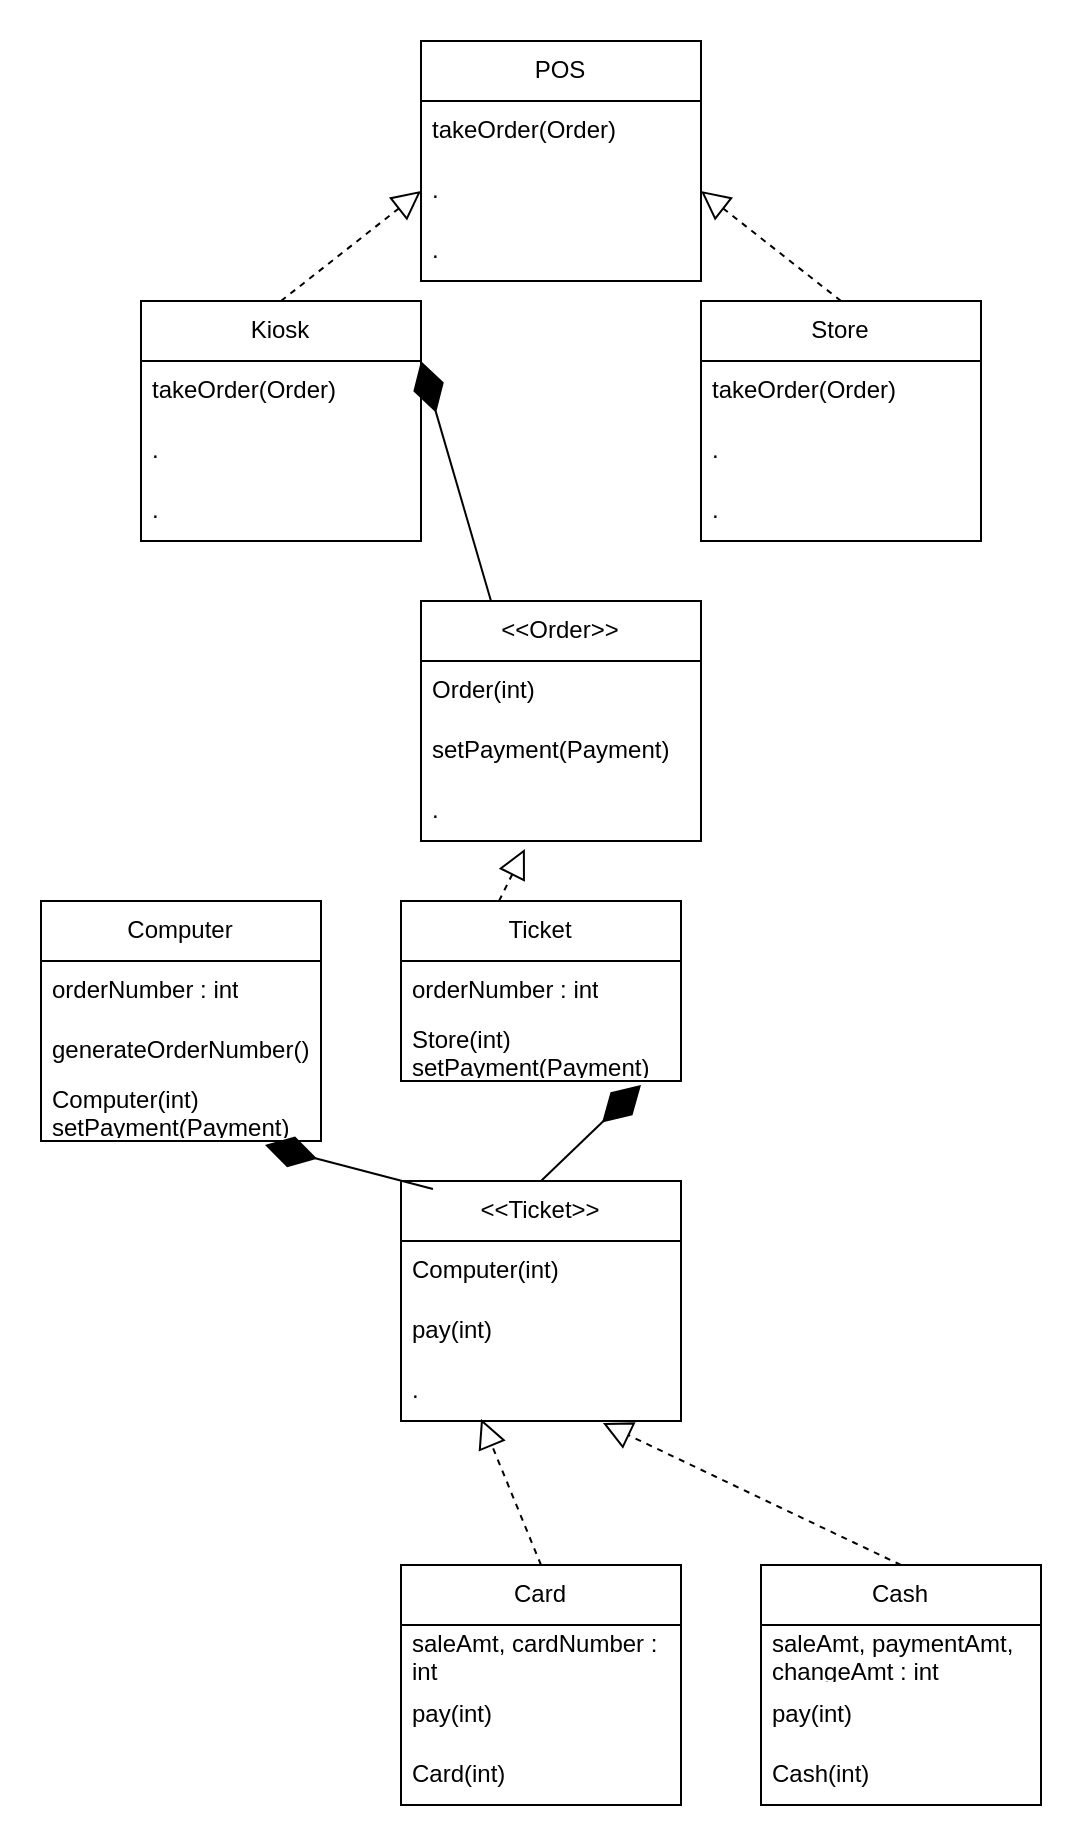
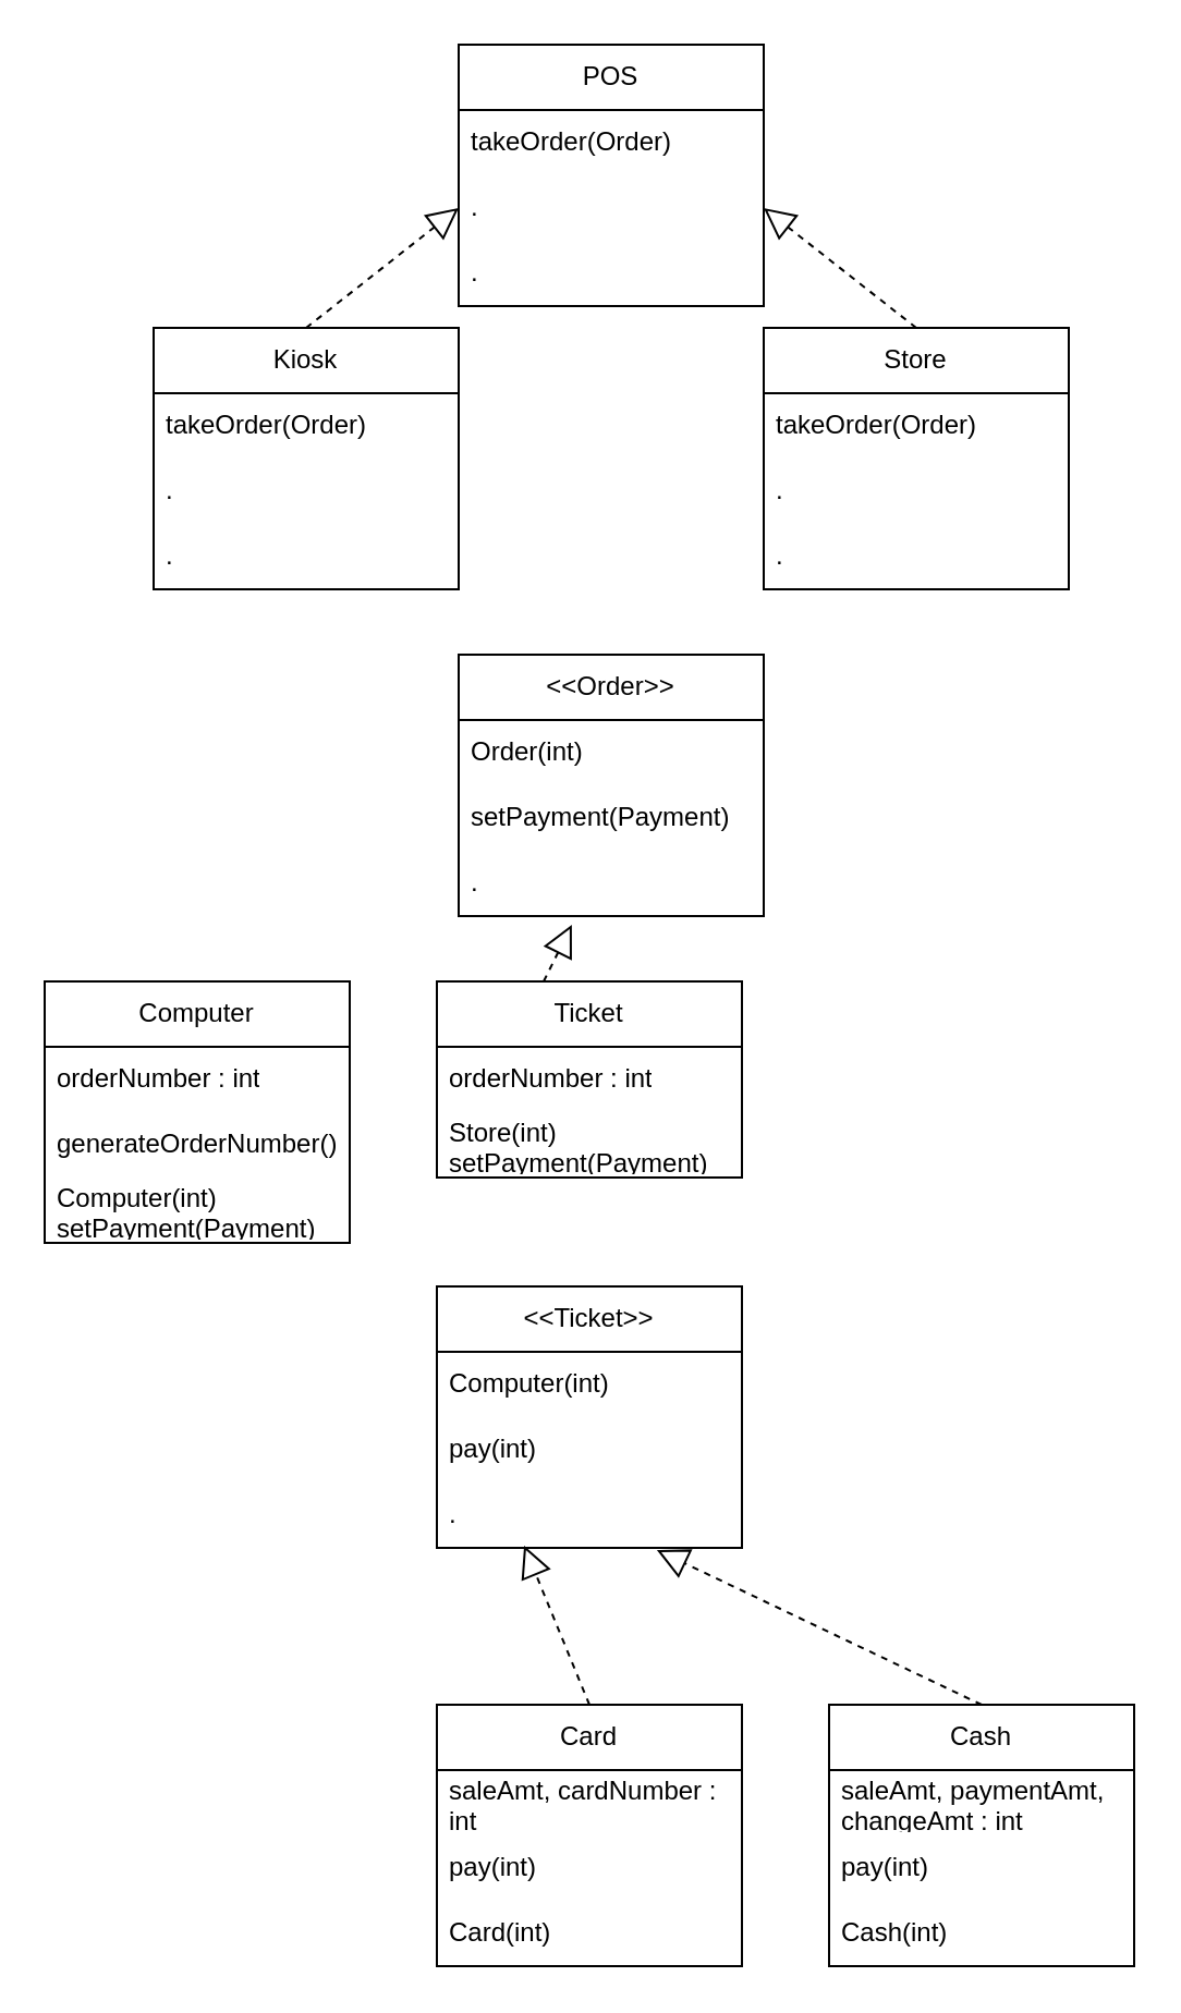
  <mxCell id="0" />
  <mxCell id="1" parent="0" />
  <mxCell id="2" value="&amp;lt;&amp;lt;Order&amp;gt;&amp;gt;" style="swimlane;fontStyle=0;childLayout=stackLayout;horizontal=1;startSize=30;horizontalStack=0;resizeParent=1;resizeParentMax=0;resizeLast=0;collapsible=1;marginBottom=0;whiteSpace=wrap;html=1;" vertex="1" parent="1"><mxGeometry x="210" y="300" width="140" height="120" as="geometry" /></mxCell>
  <mxCell id="3" value="Order(int)" style="text;strokeColor=none;fillColor=none;align=left;verticalAlign=middle;spacingLeft=4;spacingRight=4;overflow=hidden;points=[[0,0.5],[1,0.5]];portConstraint=eastwest;rotatable=0;whiteSpace=wrap;html=1;" vertex="1" parent="2"><mxGeometry y="30" width="140" height="30" as="geometry" /></mxCell>
  <mxCell id="4" value="setPayment(Payment)" style="text;strokeColor=none;fillColor=none;align=left;verticalAlign=middle;spacingLeft=4;spacingRight=4;overflow=hidden;points=[[0,0.5],[1,0.5]];portConstraint=eastwest;rotatable=0;whiteSpace=wrap;html=1;" vertex="1" parent="2"><mxGeometry y="60" width="140" height="30" as="geometry" /></mxCell>
  <mxCell id="5" value="." style="text;strokeColor=none;fillColor=none;align=left;verticalAlign=middle;spacingLeft=4;spacingRight=4;overflow=hidden;points=[[0,0.5],[1,0.5]];portConstraint=eastwest;rotatable=0;whiteSpace=wrap;html=1;" vertex="1" parent="2"><mxGeometry y="90" width="140" height="30" as="geometry" /></mxCell>
  <mxCell id="6" value="&amp;lt;&amp;lt;Ticket&amp;gt;&amp;gt;" style="swimlane;fontStyle=0;childLayout=stackLayout;horizontal=1;startSize=30;horizontalStack=0;resizeParent=1;resizeParentMax=0;resizeLast=0;collapsible=1;marginBottom=0;whiteSpace=wrap;html=1;" vertex="1" parent="1"><mxGeometry x="200" y="590" width="140" height="120" as="geometry" /></mxCell>
  <mxCell id="7" value="Computer(int)" style="text;strokeColor=none;fillColor=none;align=left;verticalAlign=middle;spacingLeft=4;spacingRight=4;overflow=hidden;points=[[0,0.5],[1,0.5]];portConstraint=eastwest;rotatable=0;whiteSpace=wrap;html=1;" vertex="1" parent="6"><mxGeometry y="30" width="140" height="30" as="geometry" /></mxCell>
  <mxCell id="8" value="pay(int)" style="text;strokeColor=none;fillColor=none;align=left;verticalAlign=middle;spacingLeft=4;spacingRight=4;overflow=hidden;points=[[0,0.5],[1,0.5]];portConstraint=eastwest;rotatable=0;whiteSpace=wrap;html=1;" vertex="1" parent="6"><mxGeometry y="60" width="140" height="30" as="geometry" /></mxCell>
  <mxCell id="9" value="." style="text;strokeColor=none;fillColor=none;align=left;verticalAlign=middle;spacingLeft=4;spacingRight=4;overflow=hidden;points=[[0,0.5],[1,0.5]];portConstraint=eastwest;rotatable=0;whiteSpace=wrap;html=1;" vertex="1" parent="6"><mxGeometry y="90" width="140" height="30" as="geometry" /></mxCell>
  <mxCell id="10" value="Kiosk" style="swimlane;fontStyle=0;childLayout=stackLayout;horizontal=1;startSize=30;horizontalStack=0;resizeParent=1;resizeParentMax=0;resizeLast=0;collapsible=1;marginBottom=0;whiteSpace=wrap;html=1;" vertex="1" parent="1"><mxGeometry x="70" y="150" width="140" height="120" as="geometry" /></mxCell>
  <mxCell id="11" value="takeOrder(Order)" style="text;strokeColor=none;fillColor=none;align=left;verticalAlign=middle;spacingLeft=4;spacingRight=4;overflow=hidden;points=[[0,0.5],[1,0.5]];portConstraint=eastwest;rotatable=0;whiteSpace=wrap;html=1;" vertex="1" parent="10"><mxGeometry y="30" width="140" height="30" as="geometry" /></mxCell>
  <mxCell id="12" value="." style="text;strokeColor=none;fillColor=none;align=left;verticalAlign=middle;spacingLeft=4;spacingRight=4;overflow=hidden;points=[[0,0.5],[1,0.5]];portConstraint=eastwest;rotatable=0;whiteSpace=wrap;html=1;" vertex="1" parent="10"><mxGeometry y="60" width="140" height="30" as="geometry" /></mxCell>
  <mxCell id="13" value="." style="text;strokeColor=none;fillColor=none;align=left;verticalAlign=middle;spacingLeft=4;spacingRight=4;overflow=hidden;points=[[0,0.5],[1,0.5]];portConstraint=eastwest;rotatable=0;whiteSpace=wrap;html=1;" vertex="1" parent="10"><mxGeometry y="90" width="140" height="30" as="geometry" /></mxCell>
  <mxCell id="14" value="Store" style="swimlane;fontStyle=0;childLayout=stackLayout;horizontal=1;startSize=30;horizontalStack=0;resizeParent=1;resizeParentMax=0;resizeLast=0;collapsible=1;marginBottom=0;whiteSpace=wrap;html=1;" vertex="1" parent="1"><mxGeometry x="350" y="150" width="140" height="120" as="geometry" /></mxCell>
  <mxCell id="15" value="takeOrder(Order)" style="text;strokeColor=none;fillColor=none;align=left;verticalAlign=middle;spacingLeft=4;spacingRight=4;overflow=hidden;points=[[0,0.5],[1,0.5]];portConstraint=eastwest;rotatable=0;whiteSpace=wrap;html=1;" vertex="1" parent="14"><mxGeometry y="30" width="140" height="30" as="geometry" /></mxCell>
  <mxCell id="16" value="." style="text;strokeColor=none;fillColor=none;align=left;verticalAlign=middle;spacingLeft=4;spacingRight=4;overflow=hidden;points=[[0,0.5],[1,0.5]];portConstraint=eastwest;rotatable=0;whiteSpace=wrap;html=1;" vertex="1" parent="14"><mxGeometry y="60" width="140" height="30" as="geometry" /></mxCell>
  <mxCell id="17" value="." style="text;strokeColor=none;fillColor=none;align=left;verticalAlign=middle;spacingLeft=4;spacingRight=4;overflow=hidden;points=[[0,0.5],[1,0.5]];portConstraint=eastwest;rotatable=0;whiteSpace=wrap;html=1;" vertex="1" parent="14"><mxGeometry y="90" width="140" height="30" as="geometry" /></mxCell>
  <mxCell id="18" value="Computer" style="swimlane;fontStyle=0;childLayout=stackLayout;horizontal=1;startSize=30;horizontalStack=0;resizeParent=1;resizeParentMax=0;resizeLast=0;collapsible=1;marginBottom=0;whiteSpace=wrap;html=1;" vertex="1" parent="1"><mxGeometry x="20" y="450" width="140" height="120" as="geometry" /></mxCell>
  <mxCell id="19" value="orderNumber : int" style="text;strokeColor=none;fillColor=none;align=left;verticalAlign=middle;spacingLeft=4;spacingRight=4;overflow=hidden;points=[[0,0.5],[1,0.5]];portConstraint=eastwest;rotatable=0;whiteSpace=wrap;html=1;" vertex="1" parent="18"><mxGeometry y="30" width="140" height="30" as="geometry" /></mxCell>
  <mxCell id="20" value="generateOrderNumber()" style="text;strokeColor=none;fillColor=none;align=left;verticalAlign=middle;spacingLeft=4;spacingRight=4;overflow=hidden;points=[[0,0.5],[1,0.5]];portConstraint=eastwest;rotatable=0;whiteSpace=wrap;html=1;" vertex="1" parent="18"><mxGeometry y="60" width="140" height="30" as="geometry" /></mxCell>
  <mxCell id="21" value="Computer(int)&lt;br&gt;setPayment(Payment)" style="text;strokeColor=none;fillColor=none;align=left;verticalAlign=middle;spacingLeft=4;spacingRight=4;overflow=hidden;points=[[0,0.5],[1,0.5]];portConstraint=eastwest;rotatable=0;whiteSpace=wrap;html=1;" vertex="1" parent="18"><mxGeometry y="90" width="140" height="30" as="geometry" /></mxCell>
  <mxCell id="22" value="Ticket" style="swimlane;fontStyle=0;childLayout=stackLayout;horizontal=1;startSize=30;horizontalStack=0;resizeParent=1;resizeParentMax=0;resizeLast=0;collapsible=1;marginBottom=0;whiteSpace=wrap;html=1;" vertex="1" parent="1"><mxGeometry x="200" y="450" width="140" height="90" as="geometry" /></mxCell>
  <mxCell id="23" value="orderNumber : int" style="text;strokeColor=none;fillColor=none;align=left;verticalAlign=middle;spacingLeft=4;spacingRight=4;overflow=hidden;points=[[0,0.5],[1,0.5]];portConstraint=eastwest;rotatable=0;whiteSpace=wrap;html=1;" vertex="1" parent="22"><mxGeometry y="30" width="140" height="30" as="geometry" /></mxCell>
  <mxCell id="24" value="Store(int)&lt;br&gt;setPayment(Payment)" style="text;strokeColor=none;fillColor=none;align=left;verticalAlign=middle;spacingLeft=4;spacingRight=4;overflow=hidden;points=[[0,0.5],[1,0.5]];portConstraint=eastwest;rotatable=0;whiteSpace=wrap;html=1;" vertex="1" parent="22"><mxGeometry y="60" width="140" height="30" as="geometry" /></mxCell>
  <mxCell id="25" value="Card" style="swimlane;fontStyle=0;childLayout=stackLayout;horizontal=1;startSize=30;horizontalStack=0;resizeParent=1;resizeParentMax=0;resizeLast=0;collapsible=1;marginBottom=0;whiteSpace=wrap;html=1;" vertex="1" parent="1"><mxGeometry x="200" y="782" width="140" height="120" as="geometry" /></mxCell>
  <mxCell id="26" value="saleAmt, cardNumber : int" style="text;strokeColor=none;fillColor=none;align=left;verticalAlign=middle;spacingLeft=4;spacingRight=4;overflow=hidden;points=[[0,0.5],[1,0.5]];portConstraint=eastwest;rotatable=0;whiteSpace=wrap;html=1;" vertex="1" parent="25"><mxGeometry y="30" width="140" height="30" as="geometry" /></mxCell>
  <mxCell id="27" value="pay(int)" style="text;strokeColor=none;fillColor=none;align=left;verticalAlign=middle;spacingLeft=4;spacingRight=4;overflow=hidden;points=[[0,0.5],[1,0.5]];portConstraint=eastwest;rotatable=0;whiteSpace=wrap;html=1;" vertex="1" parent="25"><mxGeometry y="60" width="140" height="30" as="geometry" /></mxCell>
  <mxCell id="28" value="Card(int)" style="text;strokeColor=none;fillColor=none;align=left;verticalAlign=middle;spacingLeft=4;spacingRight=4;overflow=hidden;points=[[0,0.5],[1,0.5]];portConstraint=eastwest;rotatable=0;whiteSpace=wrap;html=1;" vertex="1" parent="25"><mxGeometry y="90" width="140" height="30" as="geometry" /></mxCell>
  <mxCell id="29" value="Cash" style="swimlane;fontStyle=0;childLayout=stackLayout;horizontal=1;startSize=30;horizontalStack=0;resizeParent=1;resizeParentMax=0;resizeLast=0;collapsible=1;marginBottom=0;whiteSpace=wrap;html=1;" vertex="1" parent="1"><mxGeometry x="380" y="782" width="140" height="120" as="geometry" /></mxCell>
  <mxCell id="30" value="saleAmt, paymentAmt, changeAmt : int" style="text;strokeColor=none;fillColor=none;align=left;verticalAlign=middle;spacingLeft=4;spacingRight=4;overflow=hidden;points=[[0,0.5],[1,0.5]];portConstraint=eastwest;rotatable=0;whiteSpace=wrap;html=1;" vertex="1" parent="29"><mxGeometry y="30" width="140" height="30" as="geometry" /></mxCell>
  <mxCell id="31" value="pay(int)" style="text;strokeColor=none;fillColor=none;align=left;verticalAlign=middle;spacingLeft=4;spacingRight=4;overflow=hidden;points=[[0,0.5],[1,0.5]];portConstraint=eastwest;rotatable=0;whiteSpace=wrap;html=1;" vertex="1" parent="29"><mxGeometry y="60" width="140" height="30" as="geometry" /></mxCell>
  <mxCell id="32" value="Cash(int)" style="text;strokeColor=none;fillColor=none;align=left;verticalAlign=middle;spacingLeft=4;spacingRight=4;overflow=hidden;points=[[0,0.5],[1,0.5]];portConstraint=eastwest;rotatable=0;whiteSpace=wrap;html=1;" vertex="1" parent="29"><mxGeometry y="90" width="140" height="30" as="geometry" /></mxCell>
  <mxCell id="33" value="POS" style="swimlane;fontStyle=0;childLayout=stackLayout;horizontal=1;startSize=30;horizontalStack=0;resizeParent=1;resizeParentMax=0;resizeLast=0;collapsible=1;marginBottom=0;whiteSpace=wrap;html=1;" vertex="1" parent="1"><mxGeometry x="210" y="20" width="140" height="120" as="geometry" /></mxCell>
  <mxCell id="34" value="takeOrder(Order)" style="text;strokeColor=none;fillColor=none;align=left;verticalAlign=middle;spacingLeft=4;spacingRight=4;overflow=hidden;points=[[0,0.5],[1,0.5]];portConstraint=eastwest;rotatable=0;whiteSpace=wrap;html=1;" vertex="1" parent="33"><mxGeometry y="30" width="140" height="30" as="geometry" /></mxCell>
  <mxCell id="35" value="." style="text;strokeColor=none;fillColor=none;align=left;verticalAlign=middle;spacingLeft=4;spacingRight=4;overflow=hidden;points=[[0,0.5],[1,0.5]];portConstraint=eastwest;rotatable=0;whiteSpace=wrap;html=1;" vertex="1" parent="33"><mxGeometry y="60" width="140" height="30" as="geometry" /></mxCell>
  <mxCell id="36" value="." style="text;strokeColor=none;fillColor=none;align=left;verticalAlign=middle;spacingLeft=4;spacingRight=4;overflow=hidden;points=[[0,0.5],[1,0.5]];portConstraint=eastwest;rotatable=0;whiteSpace=wrap;html=1;" vertex="1" parent="33"><mxGeometry y="90" width="140" height="30" as="geometry" /></mxCell>
  <mxCell id="37" value="" style="endArrow=block;dashed=1;endFill=0;endSize=12;html=1;rounded=0;entryX=0;entryY=0.5;entryDx=0;entryDy=0;exitX=0.5;exitY=0;exitDx=0;exitDy=0;" edge="1" parent="1" source="10" target="35"><mxGeometry width="160" relative="1" as="geometry"><mxPoint x="-30" y="90" as="sourcePoint" /><mxPoint x="130" y="90" as="targetPoint" /></mxGeometry></mxCell>
  <mxCell id="38" value="" style="endArrow=block;dashed=1;endFill=0;endSize=12;html=1;rounded=0;entryX=1;entryY=0.5;entryDx=0;entryDy=0;exitX=0.5;exitY=0;exitDx=0;exitDy=0;" edge="1" parent="1" source="14" target="35"><mxGeometry width="160" relative="1" as="geometry"><mxPoint x="500" y="100" as="sourcePoint" /><mxPoint x="660" y="100" as="targetPoint" /></mxGeometry></mxCell>
- <mxCell id="39" value="" style="endArrow=diamondThin;endFill=1;endSize=24;html=1;rounded=0;entryX=1;entryY=0.25;entryDx=0;entryDy=0;exitX=0.25;exitY=0;exitDx=0;exitDy=0;" edge="1" parent="1" source="2" target="10"><mxGeometry width="160" relative="1" as="geometry"><mxPoint x="-20" y="280" as="sourcePoint" /><mxPoint x="140" y="280" as="targetPoint" /></mxGeometry></mxCell>
  <mxCell id="40" value="" style="endArrow=block;dashed=1;endFill=0;endSize=12;html=1;rounded=0;entryX=0.371;entryY=1.133;entryDx=0;entryDy=0;entryPerimeter=0;exitX=0.35;exitY=0;exitDx=0;exitDy=0;exitPerimeter=0;" edge="1" parent="1" source="22" target="5"><mxGeometry width="160" relative="1" as="geometry"><mxPoint x="-40" y="410" as="sourcePoint" /><mxPoint x="120" y="410" as="targetPoint" /></mxGeometry></mxCell>
- <mxCell id="41" value="" style="endArrow=diamondThin;endFill=1;endSize=24;html=1;rounded=0;entryX=0.857;entryY=1.067;entryDx=0;entryDy=0;entryPerimeter=0;exitX=0.5;exitY=0;exitDx=0;exitDy=0;" edge="1" parent="1" source="6" target="24"><mxGeometry width="160" relative="1" as="geometry"><mxPoint x="283.98" y="587.99" as="sourcePoint" /><mxPoint x="230" y="590" as="targetPoint" /></mxGeometry></mxCell>
  <mxCell id="42" value="" style="endArrow=block;dashed=1;endFill=0;endSize=12;html=1;rounded=0;entryX=0.286;entryY=0.967;entryDx=0;entryDy=0;exitX=0.5;exitY=0;exitDx=0;exitDy=0;entryPerimeter=0;" edge="1" parent="1" source="25" target="9"><mxGeometry width="160" relative="1" as="geometry"><mxPoint x="170" y="802" as="sourcePoint" /><mxPoint x="330" y="802" as="targetPoint" /></mxGeometry></mxCell>
  <mxCell id="43" value="" style="endArrow=block;dashed=1;endFill=0;endSize=12;html=1;rounded=0;entryX=0.721;entryY=1.033;entryDx=0;entryDy=0;entryPerimeter=0;exitX=0.5;exitY=0;exitDx=0;exitDy=0;" edge="1" parent="1" source="29" target="9"><mxGeometry width="160" relative="1" as="geometry"><mxPoint x="330" y="762" as="sourcePoint" /><mxPoint x="490" y="762" as="targetPoint" /></mxGeometry></mxCell>
- <mxCell id="44" value="" style="endArrow=diamondThin;endFill=1;endSize=24;html=1;rounded=0;entryX=0.8;entryY=1.067;entryDx=0;entryDy=0;entryPerimeter=0;exitX=0.114;exitY=0.033;exitDx=0;exitDy=0;exitPerimeter=0;" edge="1" parent="1" source="6" target="21"><mxGeometry width="160" relative="1" as="geometry"><mxPoint x="350" y="580" as="sourcePoint" /><mxPoint x="510" y="580" as="targetPoint" /></mxGeometry></mxCell>
